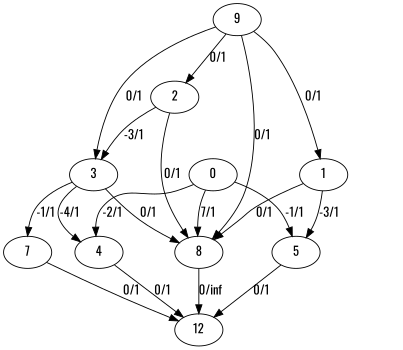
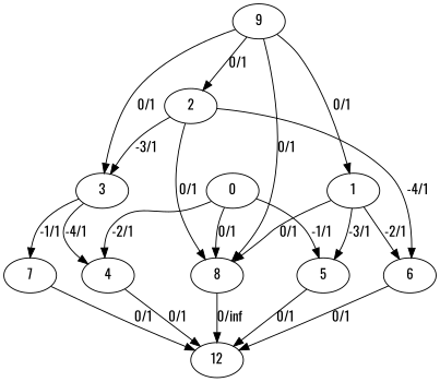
  digraph {
    fontname=Oswald
    node [fontname=Oswald]
    edge [fontname=Oswald]
    0
    4
    5
    8
    n5 [label=12]
    1
+   6
    2
    3
    7
    9
    0 -> 4 [label="-2/1"]
    0 -> 5 [label="-1/1"]
-   0 -> 8 [label="7/1"]
+   0 -> 8 [label="0/1"]
    4 -> n5 [label="0/1"]
    5 -> n5 [label="0/1"]
    8 -> n5 [label="0/inf"]
    1 -> 5 [label="-3/1"]
    1 -> 8 [label="0/1"]
+   1 -> 6 [label="-2/1"]
+   6 -> n5 [label="0/1"]
    2 -> 8 [label="0/1"]
+   2 -> 6 [label="-4/1"]
    2 -> 3 [label="-3/1"]
    3 -> 4 [label="-4/1"]
-   3 -> 8 [label="0/1"]
    3 -> 7 [label="-1/1"]
    7 -> n5 [label="0/1"]
    9 -> 8 [label="0/1"]
    9 -> 1 [label="0/1"]
    9 -> 2 [label="0/1"]
    9 -> 3 [label="0/1"]
  }
